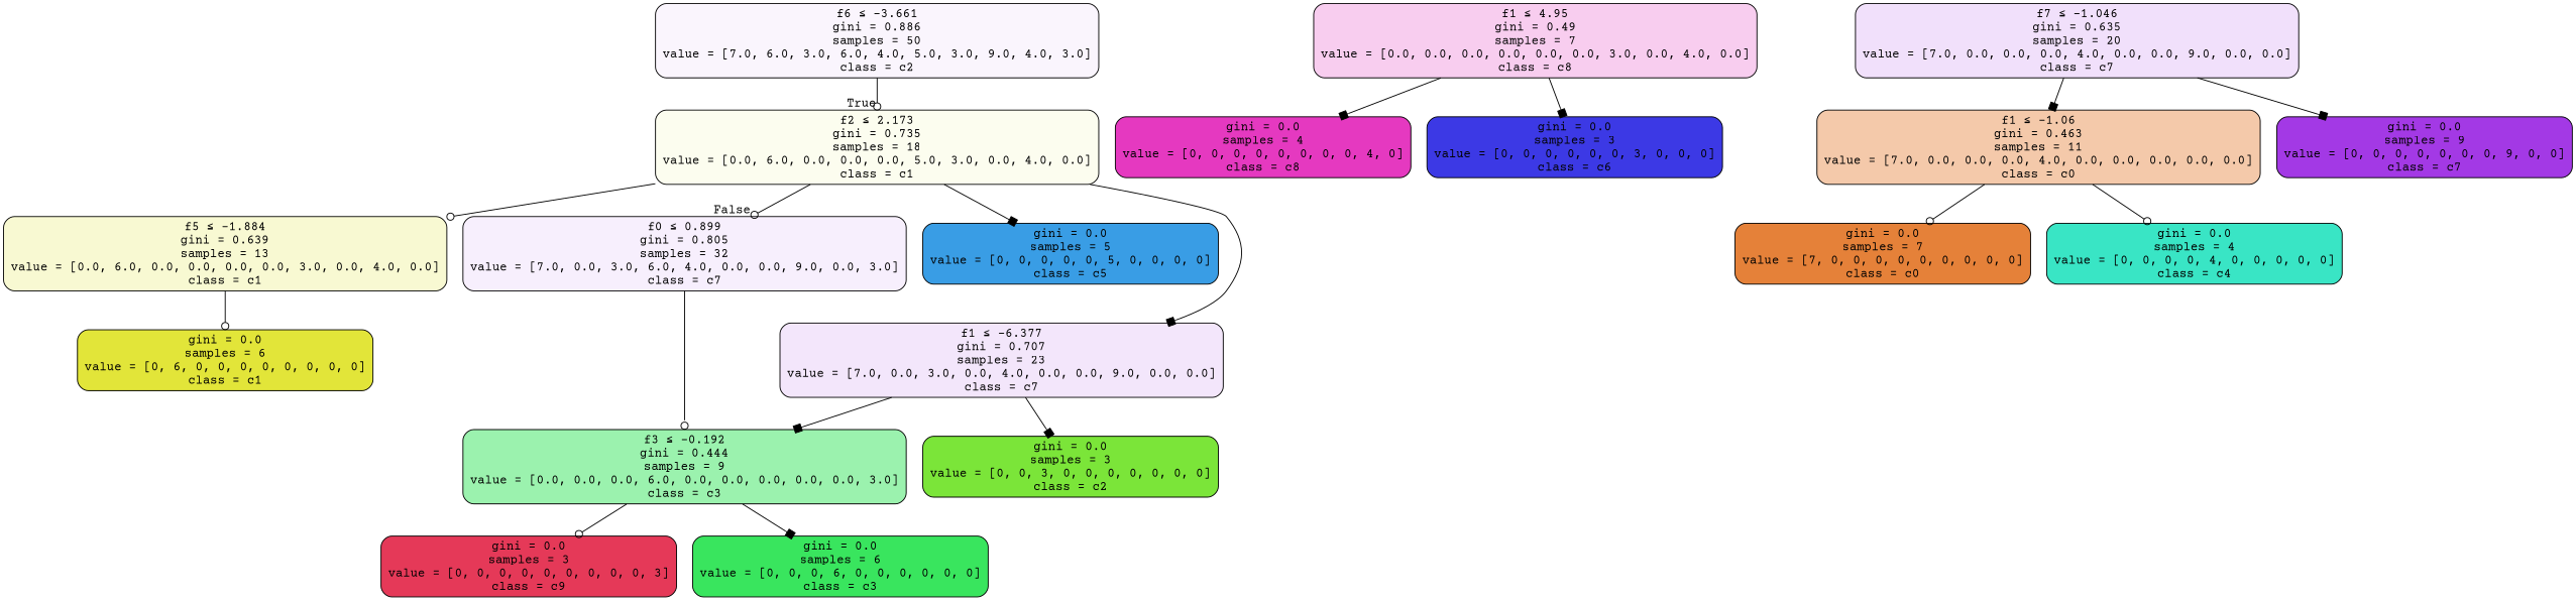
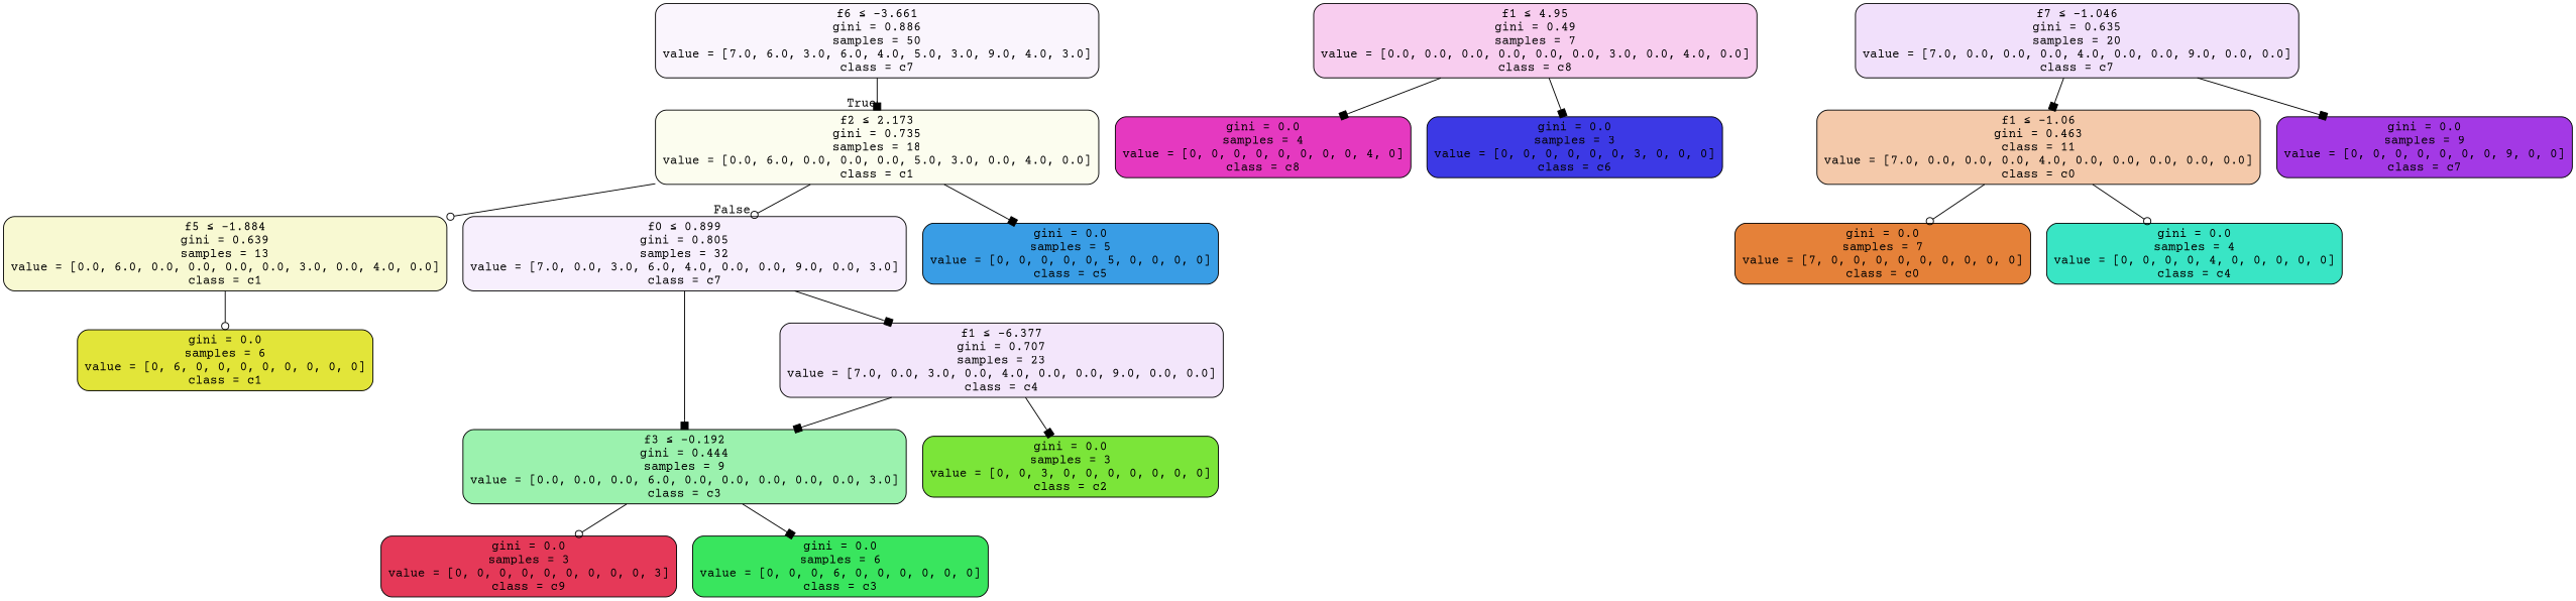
  digraph {
    fontname="Courier Prime"
    node [color=black fontname="Courier Prime" shape=box style="filled, rounded"]
    edge [arrowhead=box fontname="Courier Prime"]
-   n1 [fillcolor="#a339e50c" label=<f6 &le; -3.661<br/>gini = 0.886<br/>samples = 50<br/>value = [7.0, 6.0, 3.0, 6.0, 4.0, 5.0, 3.0, 9.0, 4.0, 3.0]<br/>class = c2>]
+   n1 [fillcolor="#a339e50c" label=<f6 &le; -3.661<br/>gini = 0.886<br/>samples = 50<br/>value = [7.0, 6.0, 3.0, 6.0, 4.0, 5.0, 3.0, 9.0, 4.0, 3.0]<br/>class = c7>]
    n2 [fillcolor="#e2e53914" label=<f2 &le; 2.173<br/>gini = 0.735<br/>samples = 18<br/>value = [0.0, 6.0, 0.0, 0.0, 0.0, 5.0, 3.0, 0.0, 4.0, 0.0]<br/>class = c1>]
    n3 [fillcolor="#a339e514" label=<f0 &le; 0.899<br/>gini = 0.805<br/>samples = 32<br/>value = [7.0, 0.0, 3.0, 6.0, 4.0, 0.0, 0.0, 9.0, 0.0, 3.0]<br/>class = c7>]
    n4 [fillcolor="#e2e53939" label=<f5 &le; -1.884<br/>gini = 0.639<br/>samples = 13<br/>value = [0.0, 6.0, 0.0, 0.0, 0.0, 0.0, 3.0, 0.0, 4.0, 0.0]<br/>class = c1>]
    n5 [fillcolor="#399de5ff" label=<gini = 0.0<br/>samples = 5<br/>value = [0, 0, 0, 0, 0, 5, 0, 0, 0, 0]<br/>class = c5>]
-   n6 [fillcolor="#a339e520" label=<f1 &le; -6.377<br/>gini = 0.707<br/>samples = 23<br/>value = [7.0, 0.0, 3.0, 0.0, 4.0, 0.0, 0.0, 9.0, 0.0, 0.0]<br/>class = c7>]
+   n6 [fillcolor="#a339e520" label=<f1 &le; -6.377<br/>gini = 0.707<br/>samples = 23<br/>value = [7.0, 0.0, 3.0, 0.0, 4.0, 0.0, 0.0, 9.0, 0.0, 0.0]<br/>class = c4>]
    n7 [fillcolor="#39e55e80" label=<f3 &le; -0.192<br/>gini = 0.444<br/>samples = 9<br/>value = [0.0, 0.0, 0.0, 6.0, 0.0, 0.0, 0.0, 0.0, 0.0, 3.0]<br/>class = c3>]
    n8 [fillcolor="#e2e539ff" label=<gini = 0.0<br/>samples = 6<br/>value = [0, 6, 0, 0, 0, 0, 0, 0, 0, 0]<br/>class = c1>]
    n9 [fillcolor="#e539c040" label=<f1 &le; 4.95<br/>gini = 0.49<br/>samples = 7<br/>value = [0.0, 0.0, 0.0, 0.0, 0.0, 0.0, 3.0, 0.0, 4.0, 0.0]<br/>class = c8>]
    n10 [fillcolor="#e539c0ff" label=<gini = 0.0<br/>samples = 4<br/>value = [0, 0, 0, 0, 0, 0, 0, 0, 4, 0]<br/>class = c8>]
    n11 [fillcolor="#3c39e5ff" label=<gini = 0.0<br/>samples = 3<br/>value = [0, 0, 0, 0, 0, 0, 3, 0, 0, 0]<br/>class = c6>]
    n12 [fillcolor="#7be539ff" label=<gini = 0.0<br/>samples = 3<br/>value = [0, 0, 3, 0, 0, 0, 0, 0, 0, 0]<br/>class = c2>]
    n13 [fillcolor="#e53958ff" label=<gini = 0.0<br/>samples = 3<br/>value = [0, 0, 0, 0, 0, 0, 0, 0, 0, 3]<br/>class = c9>]
    n14 [fillcolor="#39e55eff" label=<gini = 0.0<br/>samples = 6<br/>value = [0, 0, 0, 6, 0, 0, 0, 0, 0, 0]<br/>class = c3>]
    n15 [fillcolor="#a339e527" label=<f7 &le; -1.046<br/>gini = 0.635<br/>samples = 20<br/>value = [7.0, 0.0, 0.0, 0.0, 4.0, 0.0, 0.0, 9.0, 0.0, 0.0]<br/>class = c7>]
-   n16 [fillcolor="#e581396d" label=<f1 &le; -1.06<br/>gini = 0.463<br/>samples = 11<br/>value = [7.0, 0.0, 0.0, 0.0, 4.0, 0.0, 0.0, 0.0, 0.0, 0.0]<br/>class = c0>]
+   n16 [fillcolor="#e581396d" label=<f1 &le; -1.06<br/>gini = 0.463<br/>class = 11<br/>value = [7.0, 0.0, 0.0, 0.0, 4.0, 0.0, 0.0, 0.0, 0.0, 0.0]<br/>class = c0>]
    n17 [fillcolor="#a339e5ff" label=<gini = 0.0<br/>samples = 9<br/>value = [0, 0, 0, 0, 0, 0, 0, 9, 0, 0]<br/>class = c7>]
    n18 [fillcolor="#e58139ff" label=<gini = 0.0<br/>samples = 7<br/>value = [7, 0, 0, 0, 0, 0, 0, 0, 0, 0]<br/>class = c0>]
    n19 [fillcolor="#39e5c5ff" label=<gini = 0.0<br/>samples = 4<br/>value = [0, 0, 0, 0, 4, 0, 0, 0, 0, 0]<br/>class = c4>]
-   n1 -> n2 [arrowhead=odot headlabel=True labelangle=45 labeldistance=2.5]
+   n1 -> n2 [headlabel=True labelangle=45 labeldistance=2.5]
    n2 -> n3 [arrowhead=odot headlabel=False labelangle=-45 labeldistance=2.5]
    n2 -> n4 [arrowhead=odot]
    n2 -> n5
-   n2 -> n6
-   n3 -> n7 [arrowhead=odot]
+   n3 -> n6
+   n3 -> n7
    n4 -> n8 [arrowhead=odot]
    n6 -> n7
    n6 -> n12
    n7 -> n13 [arrowhead=odot]
    n7 -> n14
    n9 -> n10
    n9 -> n11
    n15 -> n16
    n15 -> n17
    n16 -> n18 [arrowhead=odot]
    n16 -> n19 [arrowhead=odot]
  }
